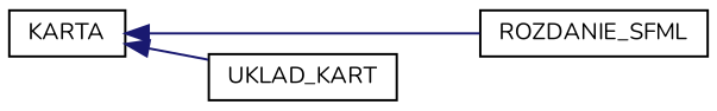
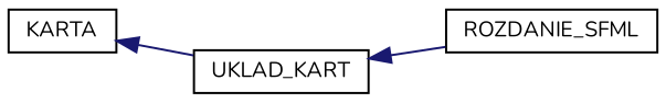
  digraph {
    fontname=Nunito
    rankdir=LR
    node [color=black fillcolor=white fontname=Nunito fontsize=10 shape=record style=filled]
    edge [color=midnightblue dir=back fontname=Nunito fontsize=10 labelfontname=Helvetica labelfontsize=10 style=solid]
    n1 [height=0.2 label=KARTA width=0.4]
    n2 [height=0.2 label=ROZDANIE_SFML width=0.4]
    n3 [height=0.2 label=UKLAD_KART width=0.4]
-   n1 -> n2
+   n3 -> n2
    n1 -> n3
  }
